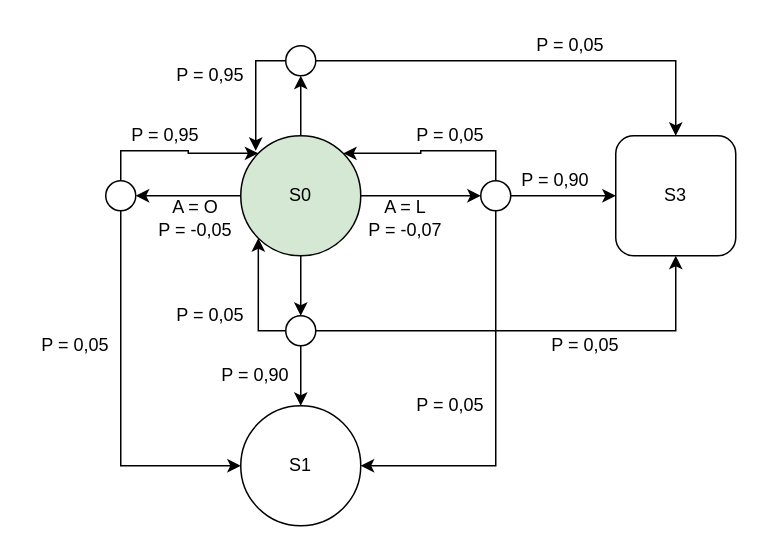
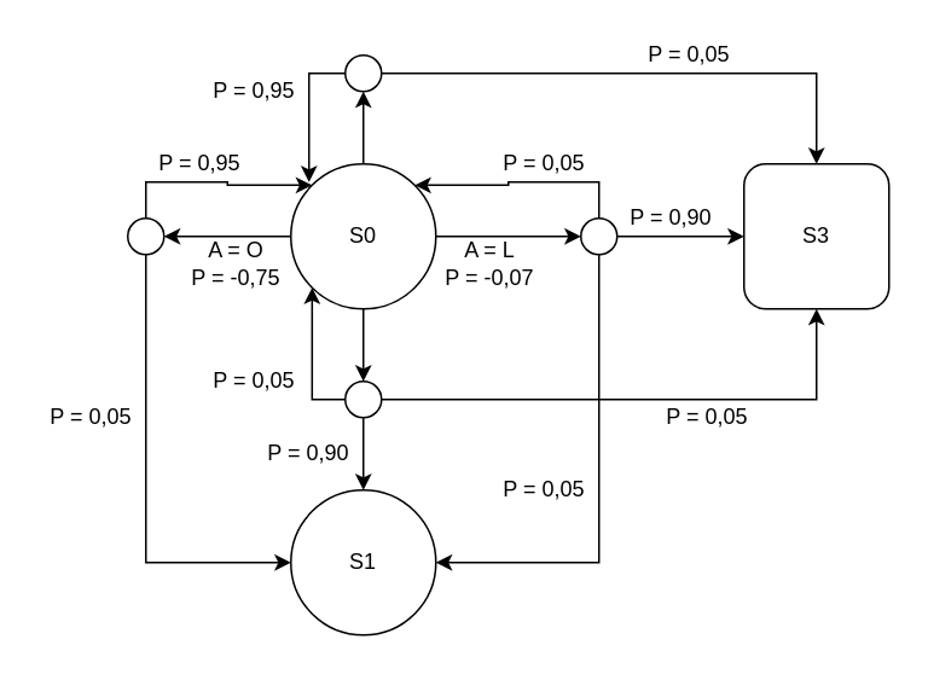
  <mxCell id="0" />
  <mxCell id="1" parent="0" />
  <mxCell id="2" style="edgeStyle=orthogonalEdgeStyle;rounded=0;orthogonalLoop=1;jettySize=auto;html=1;exitX=0.5;exitY=1;exitDx=0;exitDy=0;entryX=0.5;entryY=0;entryDx=0;entryDy=0;" edge="1" parent="1" source="6" target="19"><mxGeometry relative="1" as="geometry" /></mxCell>
  <mxCell id="3" style="edgeStyle=orthogonalEdgeStyle;rounded=0;orthogonalLoop=1;jettySize=auto;html=1;exitX=0;exitY=0.5;exitDx=0;exitDy=0;entryX=1;entryY=0.5;entryDx=0;entryDy=0;" edge="1" parent="1" source="6" target="22"><mxGeometry relative="1" as="geometry" /></mxCell>
  <mxCell id="4" style="edgeStyle=orthogonalEdgeStyle;rounded=0;orthogonalLoop=1;jettySize=auto;html=1;exitX=0.5;exitY=0;exitDx=0;exitDy=0;entryX=0.5;entryY=1;entryDx=0;entryDy=0;" edge="1" parent="1" source="6" target="15"><mxGeometry relative="1" as="geometry" /></mxCell>
  <mxCell id="5" style="edgeStyle=orthogonalEdgeStyle;rounded=0;orthogonalLoop=1;jettySize=auto;html=1;exitX=1;exitY=0.5;exitDx=0;exitDy=0;entryX=0;entryY=0.5;entryDx=0;entryDy=0;" edge="1" parent="1" source="6" target="12"><mxGeometry relative="1" as="geometry" /></mxCell>
- <mxCell id="6" value="S0" style="ellipse;whiteSpace=wrap;html=1;aspect=fixed;fillColor=#d5e8d4;" vertex="1" parent="1"><mxGeometry x="160" y="90" width="80" height="80" as="geometry" /></mxCell>
+ <mxCell id="6" value="S0" style="ellipse;whiteSpace=wrap;html=1;aspect=fixed;" vertex="1" parent="1"><mxGeometry x="160" y="90" width="80" height="80" as="geometry" /></mxCell>
  <mxCell id="7" value="S3" style="whiteSpace=wrap;html=1;aspect=fixed;rounded=1;" vertex="1" parent="1"><mxGeometry x="410" y="90" width="80" height="80" as="geometry" /></mxCell>
  <mxCell id="8" value="S1" style="ellipse;whiteSpace=wrap;html=1;aspect=fixed;" vertex="1" parent="1"><mxGeometry x="160" y="270" width="80" height="80" as="geometry" /></mxCell>
  <mxCell id="9" style="edgeStyle=orthogonalEdgeStyle;rounded=0;orthogonalLoop=1;jettySize=auto;html=1;exitX=0.5;exitY=1;exitDx=0;exitDy=0;entryX=1;entryY=0.5;entryDx=0;entryDy=0;" edge="1" parent="1" source="12" target="8"><mxGeometry relative="1" as="geometry" /></mxCell>
  <mxCell id="10" style="edgeStyle=orthogonalEdgeStyle;rounded=0;orthogonalLoop=1;jettySize=auto;html=1;exitX=1;exitY=0.5;exitDx=0;exitDy=0;entryX=0;entryY=0.5;entryDx=0;entryDy=0;" edge="1" parent="1" source="12" target="7"><mxGeometry relative="1" as="geometry" /></mxCell>
  <mxCell id="11" style="edgeStyle=orthogonalEdgeStyle;rounded=0;orthogonalLoop=1;jettySize=auto;html=1;exitX=0.5;exitY=0;exitDx=0;exitDy=0;entryX=1;entryY=0;entryDx=0;entryDy=0;" edge="1" parent="1" source="12" target="6"><mxGeometry relative="1" as="geometry" /></mxCell>
  <mxCell id="12" value="" style="ellipse;whiteSpace=wrap;html=1;aspect=fixed;" vertex="1" parent="1"><mxGeometry x="320" y="120" width="20" height="20" as="geometry" /></mxCell>
  <mxCell id="13" style="edgeStyle=orthogonalEdgeStyle;rounded=0;orthogonalLoop=1;jettySize=auto;html=1;exitX=0;exitY=0.5;exitDx=0;exitDy=0;" edge="1" parent="1" source="15"><mxGeometry relative="1" as="geometry"><mxPoint x="170" y="100" as="targetPoint" /></mxGeometry></mxCell>
  <mxCell id="14" style="edgeStyle=orthogonalEdgeStyle;rounded=0;orthogonalLoop=1;jettySize=auto;html=1;exitX=1;exitY=0.5;exitDx=0;exitDy=0;entryX=0.5;entryY=0;entryDx=0;entryDy=0;" edge="1" parent="1" source="15" target="7"><mxGeometry relative="1" as="geometry" /></mxCell>
  <mxCell id="15" value="" style="ellipse;whiteSpace=wrap;html=1;aspect=fixed;" vertex="1" parent="1"><mxGeometry x="190" y="30" width="20" height="20" as="geometry" /></mxCell>
  <mxCell id="16" style="edgeStyle=orthogonalEdgeStyle;rounded=0;orthogonalLoop=1;jettySize=auto;html=1;exitX=0;exitY=0.5;exitDx=0;exitDy=0;entryX=0;entryY=1;entryDx=0;entryDy=0;" edge="1" parent="1" source="19" target="6"><mxGeometry relative="1" as="geometry"><Array as="points"><mxPoint x="172" y="220" /></Array></mxGeometry></mxCell>
  <mxCell id="17" style="edgeStyle=orthogonalEdgeStyle;rounded=0;orthogonalLoop=1;jettySize=auto;html=1;exitX=0.5;exitY=1;exitDx=0;exitDy=0;entryX=0.5;entryY=0;entryDx=0;entryDy=0;" edge="1" parent="1" source="19" target="8"><mxGeometry relative="1" as="geometry" /></mxCell>
  <mxCell id="18" style="edgeStyle=orthogonalEdgeStyle;rounded=0;orthogonalLoop=1;jettySize=auto;html=1;exitX=1;exitY=0.5;exitDx=0;exitDy=0;entryX=0.5;entryY=1;entryDx=0;entryDy=0;" edge="1" parent="1" source="19" target="7"><mxGeometry relative="1" as="geometry" /></mxCell>
  <mxCell id="19" value="" style="ellipse;whiteSpace=wrap;html=1;aspect=fixed;" vertex="1" parent="1"><mxGeometry x="190" y="210" width="20" height="20" as="geometry" /></mxCell>
  <mxCell id="20" style="edgeStyle=orthogonalEdgeStyle;rounded=0;orthogonalLoop=1;jettySize=auto;html=1;exitX=0.5;exitY=1;exitDx=0;exitDy=0;entryX=0;entryY=0.5;entryDx=0;entryDy=0;" edge="1" parent="1" source="22" target="8"><mxGeometry relative="1" as="geometry" /></mxCell>
  <mxCell id="21" style="edgeStyle=orthogonalEdgeStyle;rounded=0;orthogonalLoop=1;jettySize=auto;html=1;exitX=0.5;exitY=0;exitDx=0;exitDy=0;entryX=0;entryY=0;entryDx=0;entryDy=0;" edge="1" parent="1" source="22" target="6"><mxGeometry relative="1" as="geometry"><Array as="points"><mxPoint x="80" y="100" /><mxPoint x="125" y="100" /><mxPoint x="125" y="102" /></Array></mxGeometry></mxCell>
  <mxCell id="22" value="" style="ellipse;whiteSpace=wrap;html=1;aspect=fixed;" vertex="1" parent="1"><mxGeometry x="70" y="120" width="20" height="20" as="geometry" /></mxCell>
  <mxCell id="23" value="P = 0,90" style="text;html=1;strokeColor=none;fillColor=none;align=center;verticalAlign=middle;whiteSpace=wrap;rounded=0;" vertex="1" parent="1"><mxGeometry x="340" y="110" width="60" height="20" as="geometry" /></mxCell>
  <mxCell id="24" value="P = 0,05" style="text;html=1;strokeColor=none;fillColor=none;align=center;verticalAlign=middle;whiteSpace=wrap;rounded=0;" vertex="1" parent="1"><mxGeometry x="360" y="220" width="60" height="20" as="geometry" /></mxCell>
  <mxCell id="25" value="P = 0,05" style="text;html=1;strokeColor=none;fillColor=none;align=center;verticalAlign=middle;whiteSpace=wrap;rounded=0;" vertex="1" parent="1"><mxGeometry x="270" y="260" width="60" height="20" as="geometry" /></mxCell>
  <mxCell id="26" value="P = 0,90" style="text;html=1;strokeColor=none;fillColor=none;align=center;verticalAlign=middle;whiteSpace=wrap;rounded=0;" vertex="1" parent="1"><mxGeometry x="140" y="240" width="60" height="20" as="geometry" /></mxCell>
  <mxCell id="27" value="P = 0,05" style="text;html=1;strokeColor=none;fillColor=none;align=center;verticalAlign=middle;whiteSpace=wrap;rounded=0;" vertex="1" parent="1"><mxGeometry x="20" y="220" width="60" height="20" as="geometry" /></mxCell>
  <mxCell id="28" value="P = 0,95" style="text;html=1;strokeColor=none;fillColor=none;align=center;verticalAlign=middle;whiteSpace=wrap;rounded=0;" vertex="1" parent="1"><mxGeometry x="80" y="80" width="60" height="20" as="geometry" /></mxCell>
  <mxCell id="29" value="P = 0,95" style="text;html=1;strokeColor=none;fillColor=none;align=center;verticalAlign=middle;whiteSpace=wrap;rounded=0;" vertex="1" parent="1"><mxGeometry x="110" y="40" width="60" height="20" as="geometry" /></mxCell>
  <mxCell id="30" value="P = 0,05" style="text;html=1;strokeColor=none;fillColor=none;align=center;verticalAlign=middle;whiteSpace=wrap;rounded=0;" vertex="1" parent="1"><mxGeometry x="350" y="20" width="60" height="20" as="geometry" /></mxCell>
  <mxCell id="31" value="P = 0,05" style="text;html=1;strokeColor=none;fillColor=none;align=center;verticalAlign=middle;whiteSpace=wrap;rounded=0;" vertex="1" parent="1"><mxGeometry x="270" y="80" width="60" height="20" as="geometry" /></mxCell>
  <mxCell id="32" value="P = 0,05" style="text;html=1;strokeColor=none;fillColor=none;align=center;verticalAlign=middle;whiteSpace=wrap;rounded=0;" vertex="1" parent="1"><mxGeometry x="110" y="200" width="60" height="20" as="geometry" /></mxCell>
- <mxCell id="33" value="A = O&lt;br&gt;P = -0,05" style="text;html=1;strokeColor=none;fillColor=none;align=center;verticalAlign=middle;whiteSpace=wrap;rounded=0;" vertex="1" parent="1"><mxGeometry x="100" y="130" width="60" height="30" as="geometry" /></mxCell>
+ <mxCell id="33" value="A = O&lt;br&gt;P = -0,75" style="text;html=1;strokeColor=none;fillColor=none;align=center;verticalAlign=middle;whiteSpace=wrap;rounded=0;" vertex="1" parent="1"><mxGeometry x="100" y="130" width="60" height="30" as="geometry" /></mxCell>
  <mxCell id="34" value="A = L&lt;br&gt;P = -0,07" style="text;html=1;strokeColor=none;fillColor=none;align=center;verticalAlign=middle;whiteSpace=wrap;rounded=0;" vertex="1" parent="1"><mxGeometry x="240" y="130" width="60" height="30" as="geometry" /></mxCell>
